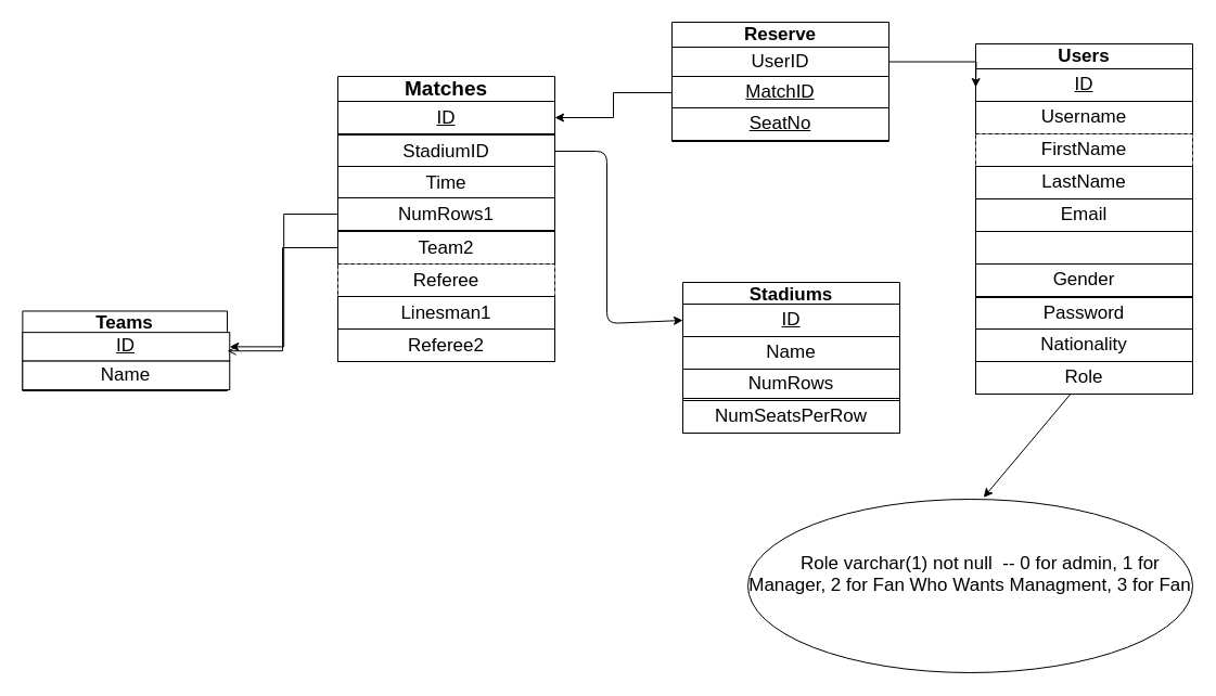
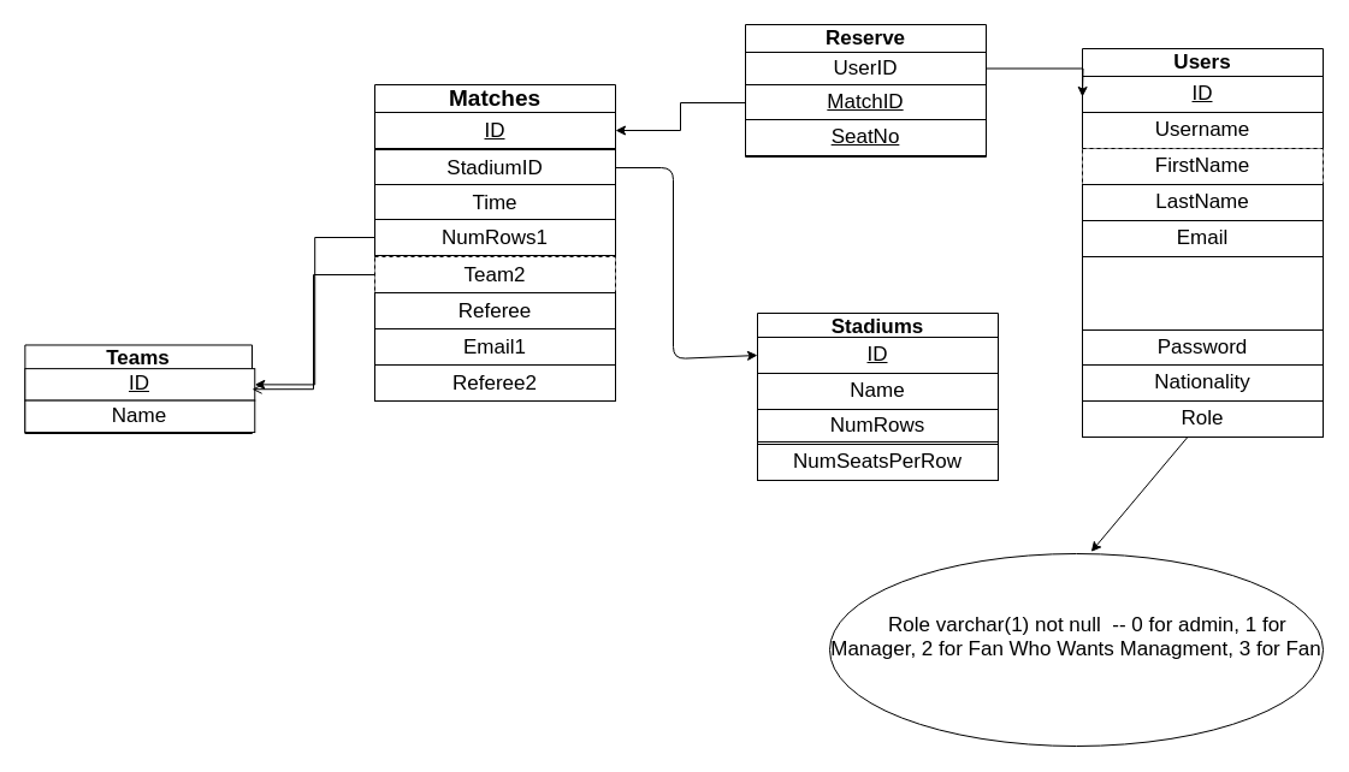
  <mxCell id="0" />
  <mxCell id="1" parent="0" />
  <mxCell id="2" value="" style="group" parent="1" vertex="1" connectable="0"><mxGeometry x="311" y="70" width="200" height="263" as="geometry" /></mxCell>
  <mxCell id="3" value="&lt;font style=&quot;font-size: 19px&quot;&gt;Matches&lt;br&gt;&lt;/font&gt;" style="swimlane;whiteSpace=wrap;html=1;" parent="2" vertex="1"><mxGeometry width="200" height="260" as="geometry" /></mxCell>
  <mxCell id="4" value="&lt;font style=&quot;font-size: 17px;&quot;&gt;&lt;u&gt;ID&lt;/u&gt;&lt;/font&gt;" style="whiteSpace=wrap;html=1;fontSize=19;" parent="3" vertex="1"><mxGeometry y="23" width="200" height="30" as="geometry" /></mxCell>
  <mxCell id="5" value="&lt;font style=&quot;font-size: 17px&quot;&gt;StadiumID&lt;/font&gt;" style="whiteSpace=wrap;html=1;fontSize=19;" parent="2" vertex="1"><mxGeometry y="54" width="200" height="30" as="geometry" /></mxCell>
  <mxCell id="6" value="&lt;font style=&quot;font-size: 17px&quot;&gt;Time&lt;br&gt;&lt;/font&gt;" style="whiteSpace=wrap;html=1;fontSize=19;" parent="2" vertex="1"><mxGeometry y="83" width="200" height="30" as="geometry" /></mxCell>
  <mxCell id="7" value="&lt;font style=&quot;font-size: 17px;&quot;&gt;NumRows1&lt;/font&gt;" style="whiteSpace=wrap;html=1;fontSize=19;" parent="2" vertex="1"><mxGeometry y="112" width="200" height="30" as="geometry" /></mxCell>
- <mxCell id="8" value="&lt;font style=&quot;font-size: 17px;&quot;&gt;Team2&lt;/font&gt;" style="whiteSpace=wrap;html=1;fontSize=19;" parent="2" vertex="1"><mxGeometry y="143" width="200" height="30" as="geometry" /></mxCell>
- <mxCell id="9" value="&lt;span style=&quot;font-size: 17px;&quot;&gt;Referee&lt;/span&gt;" style="whiteSpace=wrap;html=1;fontSize=19;dashed=1;" parent="2" vertex="1"><mxGeometry y="173" width="200" height="30" as="geometry" /></mxCell>
- <mxCell id="10" value="&lt;font style=&quot;font-size: 17px;&quot;&gt;Linesman1&lt;/font&gt;" style="whiteSpace=wrap;html=1;fontSize=19;" parent="2" vertex="1"><mxGeometry y="203" width="200" height="30" as="geometry" /></mxCell>
+ <mxCell id="8" value="&lt;font style=&quot;font-size: 17px;&quot;&gt;Team2&lt;/font&gt;" style="whiteSpace=wrap;html=1;fontSize=19;dashed=1;" parent="2" vertex="1"><mxGeometry y="143" width="200" height="30" as="geometry" /></mxCell>
+ <mxCell id="9" value="&lt;span style=&quot;font-size: 17px;&quot;&gt;Referee&lt;/span&gt;" style="whiteSpace=wrap;html=1;fontSize=19;" parent="2" vertex="1"><mxGeometry y="173" width="200" height="30" as="geometry" /></mxCell>
+ <mxCell id="10" value="&lt;font style=&quot;font-size: 17px;&quot;&gt;Email1&lt;/font&gt;" style="whiteSpace=wrap;html=1;fontSize=19;" parent="2" vertex="1"><mxGeometry y="203" width="200" height="30" as="geometry" /></mxCell>
  <mxCell id="11" value="&lt;font style=&quot;font-size: 17px;&quot;&gt;Referee2&lt;/font&gt;" style="whiteSpace=wrap;html=1;fontSize=19;" parent="2" vertex="1"><mxGeometry y="233" width="200" height="30" as="geometry" /></mxCell>
  <mxCell id="12" value="" style="group" parent="1" vertex="1" connectable="0"><mxGeometry x="619" y="20" width="200" height="143" as="geometry" /></mxCell>
  <mxCell id="13" value="Reserve" style="swimlane;whiteSpace=wrap;html=1;fontSize=17;" parent="12" vertex="1"><mxGeometry width="200" height="110" as="geometry" /></mxCell>
  <mxCell id="14" value="UserID" style="whiteSpace=wrap;html=1;fontSize=17;" parent="13" vertex="1"><mxGeometry y="23" width="200" height="27" as="geometry" /></mxCell>
  <mxCell id="15" value="&lt;u&gt;MatchID&lt;/u&gt;" style="whiteSpace=wrap;html=1;fontSize=17;" parent="13" vertex="1"><mxGeometry y="50" width="200" height="30" as="geometry" /></mxCell>
  <mxCell id="16" value="&lt;u&gt;SeatNo&lt;/u&gt;" style="whiteSpace=wrap;html=1;fontSize=17;" parent="13" vertex="1"><mxGeometry y="79" width="200" height="30" as="geometry" /></mxCell>
  <mxCell id="17" style="edgeStyle=orthogonalEdgeStyle;rounded=0;orthogonalLoop=1;jettySize=auto;html=1;exitX=0;exitY=0.5;exitDx=0;exitDy=0;fontSize=17;entryX=1;entryY=0.5;entryDx=0;entryDy=0;" parent="1" source="15" target="4" edge="1"><mxGeometry relative="1" as="geometry"><mxPoint x="549" y="125" as="targetPoint" /></mxGeometry></mxCell>
  <mxCell id="18" value="" style="group" parent="1" vertex="1" connectable="0"><mxGeometry x="899" y="40" width="200" height="354" as="geometry" /></mxCell>
  <mxCell id="19" value="" style="group" parent="18" vertex="1" connectable="0"><mxGeometry width="200" height="354" as="geometry" /></mxCell>
  <mxCell id="20" value="Users" style="swimlane;whiteSpace=wrap;html=1;fontSize=17;" parent="19" vertex="1"><mxGeometry width="200" height="320" as="geometry" /></mxCell>
  <mxCell id="21" value="&lt;u&gt;ID&lt;/u&gt;" style="rounded=0;whiteSpace=wrap;html=1;fontSize=17;" parent="20" vertex="1"><mxGeometry y="23" width="200" height="30" as="geometry" /></mxCell>
  <mxCell id="22" value="Email" style="rounded=0;whiteSpace=wrap;html=1;fontSize=17;" parent="20" vertex="1"><mxGeometry y="143" width="200" height="30" as="geometry" /></mxCell>
  <mxCell id="23" value="Password" style="rounded=0;whiteSpace=wrap;html=1;fontSize=17;" parent="20" vertex="1"><mxGeometry y="234" width="200" height="30" as="geometry" /></mxCell>
  <mxCell id="24" value="Role" style="rounded=0;whiteSpace=wrap;html=1;fontSize=17;" parent="19" vertex="1"><mxGeometry y="293" width="200" height="30" as="geometry" /></mxCell>
  <mxCell id="25" value="" style="group" parent="18" vertex="1" connectable="0"><mxGeometry y="53" width="200" height="240" as="geometry" /></mxCell>
  <mxCell id="26" value="Username" style="rounded=0;whiteSpace=wrap;html=1;fontSize=17;" parent="25" vertex="1"><mxGeometry width="200" height="30" as="geometry" /></mxCell>
  <mxCell id="27" value="FirstName" style="rounded=0;whiteSpace=wrap;html=1;fontSize=17;dashed=1;" parent="25" vertex="1"><mxGeometry y="30" width="200" height="30" as="geometry" /></mxCell>
  <mxCell id="28" value="LastName" style="rounded=0;whiteSpace=wrap;html=1;fontSize=17;" parent="25" vertex="1"><mxGeometry y="60" width="200" height="30" as="geometry" /></mxCell>
- <mxCell id="29" value="Gender" style="rounded=0;whiteSpace=wrap;html=1;fontSize=17;" parent="25" vertex="1"><mxGeometry y="150" width="200" height="30" as="geometry" /></mxCell>
  <mxCell id="30" value="Nationality" style="rounded=0;whiteSpace=wrap;html=1;fontSize=17;" parent="25" vertex="1"><mxGeometry y="210" width="200" height="30" as="geometry" /></mxCell>
  <mxCell id="31" value="" style="edgeStyle=none;html=1;fontSize=17;entryX=0;entryY=0.5;entryDx=0;entryDy=0;" parent="1" source="5" target="37" edge="1"><mxGeometry relative="1" as="geometry"><Array as="points"><mxPoint x="559" y="139" /><mxPoint x="559" y="298" /></Array></mxGeometry></mxCell>
  <mxCell id="32" value="" style="group" parent="1" vertex="1" connectable="0"><mxGeometry x="609" y="260" width="220" height="140" as="geometry" /></mxCell>
  <mxCell id="33" value="" style="group" parent="32" vertex="1" connectable="0"><mxGeometry width="220" height="140" as="geometry" /></mxCell>
  <mxCell id="34" value="" style="group" parent="33" vertex="1" connectable="0"><mxGeometry width="220" height="140" as="geometry" /></mxCell>
  <mxCell id="35" value="" style="group" parent="34" vertex="1" connectable="0"><mxGeometry width="210" height="110" as="geometry" /></mxCell>
  <mxCell id="36" value="Stadiums" style="swimlane;whiteSpace=wrap;html=1;fontSize=17;container=0;" parent="35" vertex="1"><mxGeometry x="20" width="200" height="110" as="geometry" /></mxCell>
  <mxCell id="37" value="&lt;u&gt;ID&lt;/u&gt;" style="whiteSpace=wrap;html=1;fontSize=17;" parent="36" vertex="1"><mxGeometry y="20" width="200" height="30" as="geometry" /></mxCell>
  <mxCell id="38" value="Name" style="whiteSpace=wrap;html=1;fontSize=17;" parent="36" vertex="1"><mxGeometry y="50" width="200" height="30" as="geometry" /></mxCell>
  <mxCell id="39" value="NumRows" style="whiteSpace=wrap;html=1;fontSize=17;" parent="36" vertex="1"><mxGeometry y="80" width="200" height="27" as="geometry" /></mxCell>
  <mxCell id="40" value="NumSeatsPerRow" style="whiteSpace=wrap;html=1;fontSize=17;" parent="34" vertex="1"><mxGeometry x="20" y="109" width="200" height="30" as="geometry" /></mxCell>
  <mxCell id="41" value="&lt;div&gt;&amp;nbsp; &amp;nbsp; Role varchar(1) not null&amp;nbsp; -- 0 for admin, 1 for Manager, 2 for Fan Who Wants Managment, 3 for Fan&lt;/div&gt;&lt;div&gt;&lt;br&gt;&lt;/div&gt;" style="ellipse;whiteSpace=wrap;html=1;fontSize=17;" parent="1" vertex="1"><mxGeometry x="689" y="460" width="410" height="160" as="geometry" /></mxCell>
  <mxCell id="42" style="edgeStyle=none;html=1;entryX=0.53;entryY=-0.01;entryDx=0;entryDy=0;entryPerimeter=0;fontSize=17;" parent="1" source="24" target="41" edge="1"><mxGeometry relative="1" as="geometry" /></mxCell>
  <mxCell id="43" value="" style="group" vertex="1" connectable="0" parent="1"><mxGeometry x="49" y="260" width="210" height="150" as="geometry" /></mxCell>
  <mxCell id="44" value="" style="group" vertex="1" connectable="0" parent="43"><mxGeometry width="210" height="150" as="geometry" /></mxCell>
  <mxCell id="45" value="" style="group" vertex="1" connectable="0" parent="44"><mxGeometry width="210" height="150" as="geometry" /></mxCell>
  <mxCell id="46" value="" style="group" vertex="1" connectable="0" parent="45"><mxGeometry width="200.455" height="150" as="geometry" /></mxCell>
  <mxCell id="47" value="Teams" style="swimlane;whiteSpace=wrap;html=1;fontSize=17;container=0;" vertex="1" parent="46"><mxGeometry x="-28.64" y="26.47" width="188.64" height="73.53" as="geometry" /></mxCell>
  <mxCell id="48" value="&lt;u&gt;ID&lt;/u&gt;" style="whiteSpace=wrap;html=1;fontSize=17;" vertex="1" parent="47"><mxGeometry y="19.647" width="190.909" height="26.471" as="geometry" /></mxCell>
  <mxCell id="49" value="Name" style="whiteSpace=wrap;html=1;fontSize=17;" vertex="1" parent="47"><mxGeometry y="46.118" width="190.909" height="26.471" as="geometry" /></mxCell>
  <mxCell id="50" value="" style="edgeStyle=orthogonalEdgeStyle;rounded=0;orthogonalLoop=1;jettySize=auto;html=1;entryX=1;entryY=0.5;entryDx=0;entryDy=0;" edge="1" parent="1" source="7" target="48"><mxGeometry relative="1" as="geometry"><mxPoint x="171" y="197" as="targetPoint" /></mxGeometry></mxCell>
  <mxCell id="51" style="edgeStyle=orthogonalEdgeStyle;rounded=0;orthogonalLoop=1;jettySize=auto;html=1;exitX=0;exitY=0.5;exitDx=0;exitDy=0;entryX=1;entryY=0.5;entryDx=0;entryDy=0;endArrow=open;" edge="1" parent="1" source="8" target="47"><mxGeometry relative="1" as="geometry" /></mxCell>
  <mxCell id="52" style="edgeStyle=orthogonalEdgeStyle;rounded=0;orthogonalLoop=1;jettySize=auto;html=1;" edge="1" parent="1" source="14"><mxGeometry relative="1" as="geometry"><mxPoint x="899" y="80" as="targetPoint" /></mxGeometry></mxCell>
